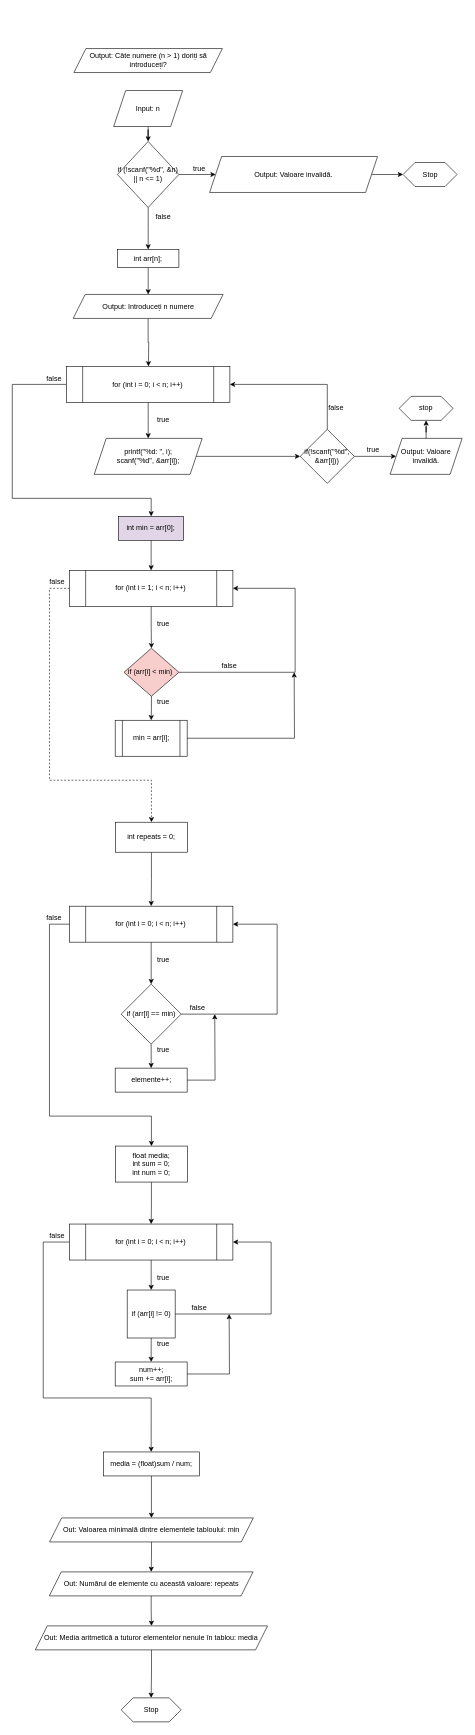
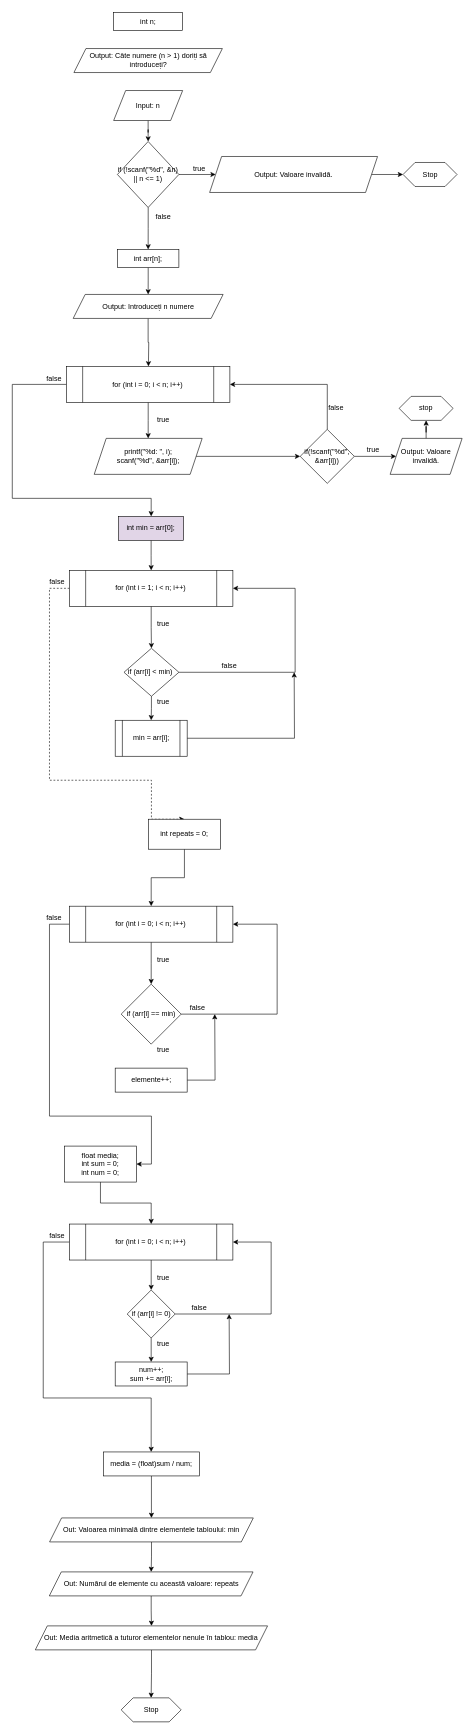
  <mxCell id="0" />
  <mxCell id="1" parent="0" />
  <mxCell id="2" style="edgeStyle=orthogonalEdgeStyle;rounded=0;orthogonalLoop=1;jettySize=auto;html=1;entryX=0.5;entryY=0;entryDx=0;entryDy=0;" edge="1" parent="1" source="3" target="6"><mxGeometry relative="1" as="geometry" /></mxCell>
- <mxCell id="3" value="Input: n" style="shape=parallelogram;perimeter=parallelogramPerimeter;whiteSpace=wrap;html=1;fixedSize=1;hachureGap=4;pointerEvents=0;" vertex="1" parent="1"><mxGeometry x="189.03" y="150" width="115" height="60" as="geometry" /></mxCell>
+ <mxCell id="3" value="Input: n" style="shape=parallelogram;perimeter=parallelogramPerimeter;whiteSpace=wrap;html=1;fixedSize=1;hachureGap=4;pointerEvents=0;" vertex="1" parent="1"><mxGeometry x="189.03" y="150" width="115" height="50" as="geometry" /></mxCell>
  <mxCell id="4" style="edgeStyle=orthogonalEdgeStyle;rounded=0;orthogonalLoop=1;jettySize=auto;html=1;entryX=0.5;entryY=0;entryDx=0;entryDy=0;" edge="1" parent="1" source="6" target="13"><mxGeometry relative="1" as="geometry" /></mxCell>
  <mxCell id="5" style="edgeStyle=orthogonalEdgeStyle;rounded=0;orthogonalLoop=1;jettySize=auto;html=1;" edge="1" parent="1" source="6" target="9"><mxGeometry relative="1" as="geometry" /></mxCell>
  <mxCell id="6" value="if (!scanf(&quot;%d&quot;, &amp;amp;n) || n &amp;lt;= 1)" style="rhombus;whiteSpace=wrap;html=1;hachureGap=4;pointerEvents=0;" vertex="1" parent="1"><mxGeometry x="195.28" y="235" width="102.5" height="110" as="geometry" /></mxCell>
  <mxCell id="7" value="false" style="text;html=1;strokeColor=none;fillColor=none;align=center;verticalAlign=middle;whiteSpace=wrap;rounded=0;hachureGap=4;pointerEvents=0;" vertex="1" parent="1"><mxGeometry x="251.53" y="350" width="40" height="20" as="geometry" /></mxCell>
  <mxCell id="8" style="edgeStyle=orthogonalEdgeStyle;rounded=0;orthogonalLoop=1;jettySize=auto;html=1;entryX=0;entryY=0.5;entryDx=0;entryDy=0;" edge="1" parent="1" source="9" target="11"><mxGeometry relative="1" as="geometry" /></mxCell>
  <mxCell id="9" value="Output: Valoare invalidă." style="shape=parallelogram;perimeter=parallelogramPerimeter;whiteSpace=wrap;html=1;fixedSize=1;hachureGap=4;pointerEvents=0;" vertex="1" parent="1"><mxGeometry x="349.03" y="260" width="280" height="60" as="geometry" /></mxCell>
  <mxCell id="10" value="true" style="text;html=1;strokeColor=none;fillColor=none;align=center;verticalAlign=middle;whiteSpace=wrap;rounded=0;hachureGap=4;pointerEvents=0;" vertex="1" parent="1"><mxGeometry x="311.53" y="270" width="40" height="20" as="geometry" /></mxCell>
  <mxCell id="11" value="Stop" style="shape=hexagon;perimeter=hexagonPerimeter2;whiteSpace=wrap;html=1;fixedSize=1;hachureGap=4;pointerEvents=0;" vertex="1" parent="1"><mxGeometry x="671.53" y="270" width="90" height="40" as="geometry" /></mxCell>
  <mxCell id="12" style="edgeStyle=orthogonalEdgeStyle;rounded=0;orthogonalLoop=1;jettySize=auto;html=1;" edge="1" parent="1" source="13"><mxGeometry relative="1" as="geometry"><mxPoint x="246.53" y="490" as="targetPoint" /></mxGeometry></mxCell>
  <mxCell id="13" value="&lt;span style=&quot;font-size: 12px&quot;&gt;int arr[n];&lt;/span&gt;" style="rounded=0;whiteSpace=wrap;html=1;" vertex="1" parent="1"><mxGeometry x="195.28" y="415" width="102.5" height="30" as="geometry" /></mxCell>
  <mxCell id="14" style="edgeStyle=orthogonalEdgeStyle;rounded=0;orthogonalLoop=1;jettySize=auto;html=1;" edge="1" parent="1" source="16"><mxGeometry relative="1" as="geometry"><mxPoint x="246.56" y="730" as="targetPoint" /></mxGeometry></mxCell>
  <mxCell id="15" style="edgeStyle=orthogonalEdgeStyle;rounded=0;orthogonalLoop=1;jettySize=auto;html=1;" edge="1" parent="1" source="16"><mxGeometry relative="1" as="geometry"><mxPoint x="251.56" y="860" as="targetPoint" /><Array as="points"><mxPoint x="20" y="640" /><mxPoint x="20" y="830" /><mxPoint x="252" y="830" /></Array></mxGeometry></mxCell>
  <mxCell id="16" value="&lt;span style=&quot;font-size: 12px&quot;&gt;for (int i = 0; i &amp;lt; n; i++)&lt;/span&gt;" style="shape=process;whiteSpace=wrap;html=1;backgroundOutline=1;" vertex="1" parent="1"><mxGeometry x="110.31" y="610" width="272.5" height="60" as="geometry" /></mxCell>
  <mxCell id="17" value="true" style="text;html=1;strokeColor=none;fillColor=none;align=center;verticalAlign=middle;whiteSpace=wrap;rounded=0;hachureGap=4;pointerEvents=0;" vertex="1" parent="1"><mxGeometry x="251.56" y="690" width="40" height="20" as="geometry" /></mxCell>
  <mxCell id="18" value="false" style="text;html=1;strokeColor=none;fillColor=none;align=center;verticalAlign=middle;whiteSpace=wrap;rounded=0;hachureGap=4;pointerEvents=0;" vertex="1" parent="1"><mxGeometry x="70.31" y="620" width="40" height="20" as="geometry" /></mxCell>
  <mxCell id="19" style="edgeStyle=orthogonalEdgeStyle;rounded=0;orthogonalLoop=1;jettySize=auto;html=1;" edge="1" parent="1" source="20"><mxGeometry relative="1" as="geometry"><mxPoint x="251.56" y="950" as="targetPoint" /></mxGeometry></mxCell>
  <mxCell id="20" value="int min = arr[0];" style="rounded=0;whiteSpace=wrap;html=1;fillColor=#e1d5e7;" vertex="1" parent="1"><mxGeometry x="197.34" y="860" width="108.44" height="40" as="geometry" /></mxCell>
  <mxCell id="21" value="" style="edgeStyle=orthogonalEdgeStyle;rounded=0;orthogonalLoop=1;jettySize=auto;html=1;" edge="1" parent="1" source="23" target="26"><mxGeometry relative="1" as="geometry" /></mxCell>
  <mxCell id="22" style="edgeStyle=orthogonalEdgeStyle;rounded=0;orthogonalLoop=1;jettySize=auto;html=1;entryX=0.5;entryY=0;entryDx=0;entryDy=0;dashed=1;" edge="1" parent="1" source="23" target="73"><mxGeometry relative="1" as="geometry"><mxPoint x="252" y="1360" as="targetPoint" /><Array as="points"><mxPoint x="82" y="980" /><mxPoint x="82" y="1300" /><mxPoint x="252" y="1300" /></Array></mxGeometry></mxCell>
  <mxCell id="23" value="&lt;span style=&quot;font-size: 12px&quot;&gt;for (int i = 1; i &amp;lt; n; i++)&lt;/span&gt;" style="shape=process;whiteSpace=wrap;html=1;backgroundOutline=1;" vertex="1" parent="1"><mxGeometry x="115.31" y="950" width="272.5" height="60" as="geometry" /></mxCell>
  <mxCell id="24" value="" style="edgeStyle=orthogonalEdgeStyle;rounded=0;orthogonalLoop=1;jettySize=auto;html=1;" edge="1" parent="1" source="26"><mxGeometry relative="1" as="geometry"><mxPoint x="251.56" y="1200" as="targetPoint" /></mxGeometry></mxCell>
  <mxCell id="25" style="edgeStyle=orthogonalEdgeStyle;rounded=0;orthogonalLoop=1;jettySize=auto;html=1;entryX=1;entryY=0.5;entryDx=0;entryDy=0;" edge="1" parent="1" source="26" target="23"><mxGeometry relative="1" as="geometry"><mxPoint x="471.56" y="970" as="targetPoint" /><Array as="points"><mxPoint x="491.56" y="1120" /><mxPoint x="491.56" y="980" /></Array></mxGeometry></mxCell>
- <mxCell id="26" value="if (arr[i] &amp;lt; min)&amp;nbsp;" style="rhombus;whiteSpace=wrap;html=1;fillColor=#f8cecc;" vertex="1" parent="1"><mxGeometry x="206.22" y="1080" width="91.56" height="80" as="geometry" /></mxCell>
+ <mxCell id="26" value="if (arr[i] &amp;lt; min)&amp;nbsp;" style="rhombus;whiteSpace=wrap;html=1;" vertex="1" parent="1"><mxGeometry x="206.22" y="1080" width="91.56" height="80" as="geometry" /></mxCell>
  <mxCell id="27" value="true" style="text;html=1;strokeColor=none;fillColor=none;align=center;verticalAlign=middle;whiteSpace=wrap;rounded=0;hachureGap=4;pointerEvents=0;" vertex="1" parent="1"><mxGeometry x="251.56" y="1160" width="40" height="20" as="geometry" /></mxCell>
  <mxCell id="28" value="true" style="text;html=1;strokeColor=none;fillColor=none;align=center;verticalAlign=middle;whiteSpace=wrap;rounded=0;hachureGap=4;pointerEvents=0;" vertex="1" parent="1"><mxGeometry x="251.56" y="1030" width="40" height="20" as="geometry" /></mxCell>
  <mxCell id="29" value="false" style="text;html=1;strokeColor=none;fillColor=none;align=center;verticalAlign=middle;whiteSpace=wrap;rounded=0;hachureGap=4;pointerEvents=0;" vertex="1" parent="1"><mxGeometry x="75.31" y="960" width="40" height="20" as="geometry" /></mxCell>
  <mxCell id="30" value="false" style="text;html=1;strokeColor=none;fillColor=none;align=center;verticalAlign=middle;whiteSpace=wrap;rounded=0;hachureGap=4;pointerEvents=0;" vertex="1" parent="1"><mxGeometry x="361.56" y="1100" width="40" height="20" as="geometry" /></mxCell>
  <mxCell id="31" style="edgeStyle=orthogonalEdgeStyle;rounded=0;orthogonalLoop=1;jettySize=auto;html=1;" edge="1" parent="1" source="32"><mxGeometry relative="1" as="geometry"><mxPoint x="490" y="1120" as="targetPoint" /></mxGeometry></mxCell>
  <mxCell id="32" value="min = arr[i];" style="shape=process;whiteSpace=wrap;html=1;backgroundOutline=1;" vertex="1" parent="1"><mxGeometry x="191.56" y="1200" width="120" height="60" as="geometry" /></mxCell>
  <mxCell id="33" value="" style="edgeStyle=orthogonalEdgeStyle;rounded=0;orthogonalLoop=1;jettySize=auto;html=1;" edge="1" parent="1" source="35" target="38"><mxGeometry relative="1" as="geometry" /></mxCell>
  <mxCell id="34" style="edgeStyle=orthogonalEdgeStyle;rounded=0;orthogonalLoop=1;jettySize=auto;html=1;" edge="1" parent="1" source="35" target="75"><mxGeometry relative="1" as="geometry"><mxPoint x="252" y="1930" as="targetPoint" /><Array as="points"><mxPoint x="82" y="1540" /><mxPoint x="82" y="1860" /><mxPoint x="252" y="1860" /></Array></mxGeometry></mxCell>
  <mxCell id="35" value="&lt;span style=&quot;font-size: 12px&quot;&gt;for (int i = 0; i &amp;lt; n; i++)&lt;/span&gt;" style="shape=process;whiteSpace=wrap;html=1;backgroundOutline=1;" vertex="1" parent="1"><mxGeometry x="115.31" y="1510" width="272.5" height="60" as="geometry" /></mxCell>
  <mxCell id="36" style="edgeStyle=orthogonalEdgeStyle;rounded=0;orthogonalLoop=1;jettySize=auto;html=1;entryX=1;entryY=0.5;entryDx=0;entryDy=0;" edge="1" parent="1" source="38" target="35"><mxGeometry relative="1" as="geometry"><mxPoint x="411.56" y="1550" as="targetPoint" /><Array as="points"><mxPoint x="461.56" y="1690" /><mxPoint x="461.56" y="1540" /></Array></mxGeometry></mxCell>
- <mxCell id="37" value="" style="edgeStyle=orthogonalEdgeStyle;rounded=0;orthogonalLoop=1;jettySize=auto;html=1;" edge="1" parent="1" source="38" target="42"><mxGeometry relative="1" as="geometry" /></mxCell>
  <mxCell id="38" value="if (arr[i] == min)" style="rhombus;whiteSpace=wrap;html=1;" vertex="1" parent="1"><mxGeometry x="201.56" y="1640" width="100" height="100" as="geometry" /></mxCell>
  <mxCell id="39" value="true" style="text;html=1;strokeColor=none;fillColor=none;align=center;verticalAlign=middle;whiteSpace=wrap;rounded=0;hachureGap=4;pointerEvents=0;" vertex="1" parent="1"><mxGeometry x="251.56" y="1740" width="40" height="20" as="geometry" /></mxCell>
  <mxCell id="40" value="false" style="text;html=1;strokeColor=none;fillColor=none;align=center;verticalAlign=middle;whiteSpace=wrap;rounded=0;hachureGap=4;pointerEvents=0;" vertex="1" parent="1"><mxGeometry x="309.06" y="1670" width="40" height="20" as="geometry" /></mxCell>
  <mxCell id="41" style="edgeStyle=orthogonalEdgeStyle;rounded=0;orthogonalLoop=1;jettySize=auto;html=1;" edge="1" parent="1" source="42"><mxGeometry relative="1" as="geometry"><mxPoint x="357.56" y="1690" as="targetPoint" /></mxGeometry></mxCell>
  <mxCell id="42" value="elemente++;" style="whiteSpace=wrap;html=1;" vertex="1" parent="1"><mxGeometry x="191.56" y="1780" width="120" height="40" as="geometry" /></mxCell>
  <mxCell id="43" value="true" style="text;html=1;strokeColor=none;fillColor=none;align=center;verticalAlign=middle;whiteSpace=wrap;rounded=0;hachureGap=4;pointerEvents=0;" vertex="1" parent="1"><mxGeometry x="251.56" y="1590" width="40" height="20" as="geometry" /></mxCell>
  <mxCell id="44" value="false" style="text;html=1;strokeColor=none;fillColor=none;align=center;verticalAlign=middle;whiteSpace=wrap;rounded=0;hachureGap=4;pointerEvents=0;" vertex="1" parent="1"><mxGeometry x="70.31" y="1520" width="40" height="20" as="geometry" /></mxCell>
+ <mxCell id="45" value="int n;" style="rounded=0;whiteSpace=wrap;html=1;" vertex="1" parent="1"><mxGeometry x="189.03" y="20" width="115" height="30" as="geometry" /></mxCell>
  <mxCell id="46" value="Output:&amp;nbsp;Câte numere (n &amp;gt; 1) doriți să introduceți?" style="shape=parallelogram;perimeter=parallelogramPerimeter;whiteSpace=wrap;html=1;fixedSize=1;" vertex="1" parent="1"><mxGeometry x="122.78" y="80" width="247.5" height="40" as="geometry" /></mxCell>
  <mxCell id="47" style="edgeStyle=orthogonalEdgeStyle;rounded=0;orthogonalLoop=1;jettySize=auto;html=1;entryX=0;entryY=0.5;entryDx=0;entryDy=0;" edge="1" parent="1" source="48" target="63"><mxGeometry relative="1" as="geometry" /></mxCell>
  <mxCell id="48" value="&lt;span&gt;printf(&quot;%d: &quot;, i);&lt;/span&gt;&lt;br&gt;&lt;span&gt;scanf(&quot;%d&quot;, &amp;amp;arr[i]);&lt;/span&gt;" style="shape=parallelogram;perimeter=parallelogramPerimeter;whiteSpace=wrap;html=1;fixedSize=1;" vertex="1" parent="1"><mxGeometry x="156.56" y="730" width="180" height="60" as="geometry" /></mxCell>
  <mxCell id="49" value="" style="edgeStyle=orthogonalEdgeStyle;rounded=0;orthogonalLoop=1;jettySize=auto;html=1;" edge="1" parent="1" source="51" target="54"><mxGeometry relative="1" as="geometry" /></mxCell>
  <mxCell id="50" style="edgeStyle=orthogonalEdgeStyle;rounded=0;orthogonalLoop=1;jettySize=auto;html=1;" edge="1" parent="1" source="51"><mxGeometry relative="1" as="geometry"><mxPoint x="251.56" y="2420" as="targetPoint" /><Array as="points"><mxPoint x="71.56" y="2070" /><mxPoint x="71.56" y="2330" /><mxPoint x="251.56" y="2330" /></Array></mxGeometry></mxCell>
  <mxCell id="51" value="&lt;span style=&quot;font-size: 12px&quot;&gt;for (int i = 0; i &amp;lt; n; i++)&lt;/span&gt;" style="shape=process;whiteSpace=wrap;html=1;backgroundOutline=1;" vertex="1" parent="1"><mxGeometry x="115.31" y="2040" width="272.5" height="60" as="geometry" /></mxCell>
  <mxCell id="52" value="" style="edgeStyle=orthogonalEdgeStyle;rounded=0;orthogonalLoop=1;jettySize=auto;html=1;" edge="1" parent="1" source="54" target="56"><mxGeometry relative="1" as="geometry" /></mxCell>
  <mxCell id="53" style="edgeStyle=orthogonalEdgeStyle;rounded=0;orthogonalLoop=1;jettySize=auto;html=1;entryX=1;entryY=0.5;entryDx=0;entryDy=0;" edge="1" parent="1" source="54" target="51"><mxGeometry relative="1" as="geometry"><mxPoint x="411.56" y="2060" as="targetPoint" /><Array as="points"><mxPoint x="451.56" y="2190" /><mxPoint x="451.56" y="2070" /></Array></mxGeometry></mxCell>
- <mxCell id="54" value="if (arr[i] != 0)" style="whiteSpace=wrap;html=1;rounded=0;" vertex="1" parent="1"><mxGeometry x="211.56" y="2150" width="80" height="80" as="geometry" /></mxCell>
+ <mxCell id="54" value="if (arr[i] != 0)" style="rhombus;whiteSpace=wrap;html=1;" vertex="1" parent="1"><mxGeometry x="211.56" y="2150" width="80" height="80" as="geometry" /></mxCell>
  <mxCell id="55" style="edgeStyle=orthogonalEdgeStyle;rounded=0;orthogonalLoop=1;jettySize=auto;html=1;" edge="1" parent="1" source="56"><mxGeometry relative="1" as="geometry"><mxPoint x="381.56" y="2190" as="targetPoint" /></mxGeometry></mxCell>
  <mxCell id="56" value="num++; &lt;br&gt;sum += arr[i];" style="whiteSpace=wrap;html=1;" vertex="1" parent="1"><mxGeometry x="191.56" y="2270" width="120" height="40" as="geometry" /></mxCell>
  <mxCell id="57" value="true" style="text;html=1;strokeColor=none;fillColor=none;align=center;verticalAlign=middle;whiteSpace=wrap;rounded=0;hachureGap=4;pointerEvents=0;" vertex="1" parent="1"><mxGeometry x="251.56" y="2120" width="40" height="20" as="geometry" /></mxCell>
  <mxCell id="58" value="true" style="text;html=1;strokeColor=none;fillColor=none;align=center;verticalAlign=middle;whiteSpace=wrap;rounded=0;hachureGap=4;pointerEvents=0;" vertex="1" parent="1"><mxGeometry x="251.56" y="2230" width="40" height="20" as="geometry" /></mxCell>
  <mxCell id="59" value="false" style="text;html=1;strokeColor=none;fillColor=none;align=center;verticalAlign=middle;whiteSpace=wrap;rounded=0;hachureGap=4;pointerEvents=0;" vertex="1" parent="1"><mxGeometry x="311.56" y="2170" width="40" height="20" as="geometry" /></mxCell>
  <mxCell id="60" value="false" style="text;html=1;strokeColor=none;fillColor=none;align=center;verticalAlign=middle;whiteSpace=wrap;rounded=0;hachureGap=4;pointerEvents=0;" vertex="1" parent="1"><mxGeometry x="75.31" y="2050" width="40" height="20" as="geometry" /></mxCell>
  <mxCell id="61" value="" style="edgeStyle=orthogonalEdgeStyle;rounded=0;orthogonalLoop=1;jettySize=auto;html=1;" edge="1" parent="1" source="63" target="65"><mxGeometry relative="1" as="geometry" /></mxCell>
  <mxCell id="62" style="edgeStyle=orthogonalEdgeStyle;rounded=0;orthogonalLoop=1;jettySize=auto;html=1;entryX=1;entryY=0.5;entryDx=0;entryDy=0;" edge="1" parent="1" source="63" target="16"><mxGeometry relative="1" as="geometry"><Array as="points"><mxPoint x="545" y="640" /></Array></mxGeometry></mxCell>
  <mxCell id="63" value="&lt;span style=&quot;font-size: 12px&quot;&gt;if(!scanf(&quot;%d&quot;, &amp;amp;arr[i]))&lt;/span&gt;" style="rhombus;whiteSpace=wrap;html=1;" vertex="1" parent="1"><mxGeometry x="500" y="715" width="90.31" height="90" as="geometry" /></mxCell>
  <mxCell id="64" value="" style="edgeStyle=orthogonalEdgeStyle;rounded=0;orthogonalLoop=1;jettySize=auto;html=1;" edge="1" parent="1" source="65" target="66"><mxGeometry relative="1" as="geometry" /></mxCell>
  <mxCell id="65" value="&lt;span&gt;Output: Valoare invalidă.&lt;/span&gt;" style="shape=parallelogram;perimeter=parallelogramPerimeter;whiteSpace=wrap;html=1;fixedSize=1;" vertex="1" parent="1"><mxGeometry x="649.985" y="730" width="120" height="60" as="geometry" /></mxCell>
  <mxCell id="66" value="stop" style="shape=hexagon;perimeter=hexagonPerimeter2;whiteSpace=wrap;html=1;fixedSize=1;" vertex="1" parent="1"><mxGeometry x="664.98" y="660" width="90.01" height="40" as="geometry" /></mxCell>
  <mxCell id="67" style="edgeStyle=orthogonalEdgeStyle;rounded=0;orthogonalLoop=1;jettySize=auto;html=1;" edge="1" parent="1" source="68"><mxGeometry relative="1" as="geometry"><mxPoint x="246.97" y="610" as="targetPoint" /></mxGeometry></mxCell>
  <mxCell id="68" value="&lt;span&gt;Output:&amp;nbsp;Introduceți n numere&lt;/span&gt;" style="shape=parallelogram;perimeter=parallelogramPerimeter;whiteSpace=wrap;html=1;fixedSize=1;" vertex="1" parent="1"><mxGeometry x="121.53" y="490" width="250" height="40" as="geometry" /></mxCell>
  <mxCell id="69" value="true" style="text;html=1;strokeColor=none;fillColor=none;align=center;verticalAlign=middle;whiteSpace=wrap;rounded=0;hachureGap=4;pointerEvents=0;" vertex="1" parent="1"><mxGeometry x="601.56" y="740" width="40" height="20" as="geometry" /></mxCell>
  <mxCell id="70" value="false" style="text;html=1;strokeColor=none;fillColor=none;align=center;verticalAlign=middle;whiteSpace=wrap;rounded=0;hachureGap=4;pointerEvents=0;" vertex="1" parent="1"><mxGeometry x="540" y="670" width="40" height="20" as="geometry" /></mxCell>
  <mxCell id="71" style="edgeStyle=orthogonalEdgeStyle;rounded=0;orthogonalLoop=1;jettySize=auto;html=1;exitX=0.5;exitY=1;exitDx=0;exitDy=0;" edge="1" parent="1" source="32" target="32"><mxGeometry relative="1" as="geometry" /></mxCell>
  <mxCell id="72" style="edgeStyle=orthogonalEdgeStyle;rounded=0;orthogonalLoop=1;jettySize=auto;html=1;" edge="1" parent="1" source="73" target="35"><mxGeometry relative="1" as="geometry" /></mxCell>
- <mxCell id="73" value="int repeats = 0;" style="rounded=0;whiteSpace=wrap;html=1;" vertex="1" parent="1"><mxGeometry x="192" y="1370" width="120" height="50" as="geometry" /></mxCell>
+ <mxCell id="73" value="int repeats = 0;" style="rounded=0;whiteSpace=wrap;html=1;" vertex="1" parent="1"><mxGeometry x="247" y="1365" width="120" height="50" as="geometry" /></mxCell>
  <mxCell id="74" style="edgeStyle=orthogonalEdgeStyle;rounded=0;orthogonalLoop=1;jettySize=auto;html=1;" edge="1" parent="1" source="75" target="51"><mxGeometry relative="1" as="geometry" /></mxCell>
- <mxCell id="75" value="float media; &lt;br&gt;int sum = 0; &lt;br&gt;int num = 0;" style="rounded=0;whiteSpace=wrap;html=1;" vertex="1" parent="1"><mxGeometry x="192" y="1910" width="120" height="60" as="geometry" /></mxCell>
+ <mxCell id="75" value="float media; &lt;br&gt;int sum = 0; &lt;br&gt;int num = 0;" style="rounded=0;whiteSpace=wrap;html=1;" vertex="1" parent="1"><mxGeometry x="107" y="1910" width="120" height="60" as="geometry" /></mxCell>
  <mxCell id="76" style="edgeStyle=orthogonalEdgeStyle;rounded=0;orthogonalLoop=1;jettySize=auto;html=1;entryX=0.5;entryY=0;entryDx=0;entryDy=0;" edge="1" parent="1" source="77" target="79"><mxGeometry relative="1" as="geometry" /></mxCell>
  <mxCell id="77" value="media = (float)sum / num;" style="rounded=0;whiteSpace=wrap;html=1;" vertex="1" parent="1"><mxGeometry x="172" y="2420" width="160" height="40" as="geometry" /></mxCell>
  <mxCell id="78" style="edgeStyle=orthogonalEdgeStyle;rounded=0;orthogonalLoop=1;jettySize=auto;html=1;entryX=0.5;entryY=0;entryDx=0;entryDy=0;" edge="1" parent="1" source="79" target="81"><mxGeometry relative="1" as="geometry" /></mxCell>
  <mxCell id="79" value="Out: Valoarea minimală dintre elementele tabloului: min" style="shape=parallelogram;perimeter=parallelogramPerimeter;whiteSpace=wrap;html=1;fixedSize=1;" vertex="1" parent="1"><mxGeometry x="82.16" y="2530" width="339.69" height="40" as="geometry" /></mxCell>
  <mxCell id="80" value="" style="edgeStyle=orthogonalEdgeStyle;rounded=0;orthogonalLoop=1;jettySize=auto;html=1;" edge="1" parent="1" source="81" target="83"><mxGeometry relative="1" as="geometry" /></mxCell>
  <mxCell id="81" value="Out: Numărul de elemente cu această valoare: repeats" style="shape=parallelogram;perimeter=parallelogramPerimeter;whiteSpace=wrap;html=1;fixedSize=1;" vertex="1" parent="1"><mxGeometry x="81.72" y="2620" width="339.69" height="40" as="geometry" /></mxCell>
  <mxCell id="82" value="" style="edgeStyle=orthogonalEdgeStyle;rounded=0;orthogonalLoop=1;jettySize=auto;html=1;" edge="1" parent="1" source="83" target="84"><mxGeometry relative="1" as="geometry" /></mxCell>
  <mxCell id="83" value="Out: Media aritmetică a tuturor elementelor nenule în tablou: media" style="shape=parallelogram;perimeter=parallelogramPerimeter;whiteSpace=wrap;html=1;fixedSize=1;" vertex="1" parent="1"><mxGeometry x="58.37" y="2710" width="387.27" height="40" as="geometry" /></mxCell>
  <mxCell id="84" value="Stop" style="shape=hexagon;perimeter=hexagonPerimeter2;whiteSpace=wrap;html=1;fixedSize=1;" vertex="1" parent="1"><mxGeometry x="201.53" y="2830" width="100" height="40" as="geometry" /></mxCell>
